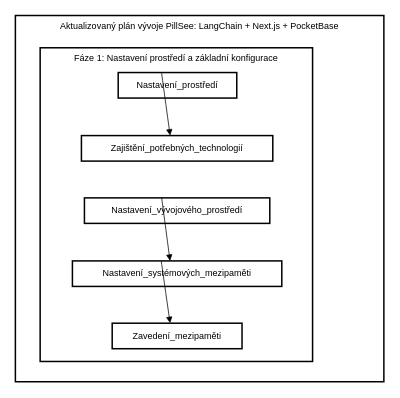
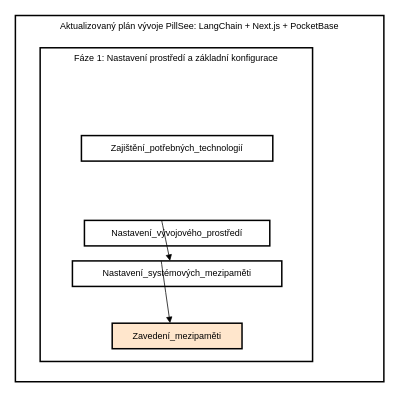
  <mxCell id="0" />
  <mxCell id="1" parent="0" />
  <mxCell id="2" value="Aktualizovaný plán vývoje PillSee: LangChain + Next.js + PocketBase" style="whiteSpace=wrap;strokeWidth=2;verticalAlign=top;" vertex="1" parent="1"><mxGeometry width="491" height="488" as="geometry" x="20" y="20" /></mxCell>
  <mxCell id="3" value="Fáze 1: Nastavení prostředí a základní konfigurace" style="whiteSpace=wrap;strokeWidth=2;verticalAlign=top;" vertex="1" parent="2"><mxGeometry x="33" y="43" width="363" height="418" as="geometry" /></mxCell>
  <mxCell id="4" value="Zajištění_potřebných_technologií" style="whiteSpace=wrap;strokeWidth=2;" vertex="1" parent="3"><mxGeometry x="55" y="117" width="255" height="34" as="geometry" /></mxCell>
- <mxCell id="5" value="Nastavení_prostředí" style="whiteSpace=wrap;strokeWidth=2;" vertex="1" parent="3"><mxGeometry x="104" y="33" width="158" height="34" as="geometry" /></mxCell>
- <mxCell id="6" value="Nastavení_vývojového_prostředí" style="whiteSpace=wrap;strokeWidth=2;" vertex="1" parent="3"><mxGeometry x="59" y="200" width="247" height="34" as="geometry" /></mxCell>
+ <mxCell id="6" value="Nastavení_vývojového_prostředí" style="whiteSpace=wrap;strokeWidth=2;" vertex="1" parent="3"><mxGeometry x="59" y="230" width="247" height="34" as="geometry" /></mxCell>
  <mxCell id="7" value="Nastavení_systémových_mezipaměti" style="whiteSpace=wrap;strokeWidth=2;" vertex="1" parent="3"><mxGeometry x="43" y="284" width="279" height="34" as="geometry" /></mxCell>
- <mxCell id="8" value="Zavedení_mezipaměti" style="whiteSpace=wrap;strokeWidth=2;" vertex="1" parent="3"><mxGeometry x="96" y="367" width="173" height="34" as="geometry" /></mxCell>
- <mxCell id="9" value="" style="curved=1;startArrow=none;endArrow=block;exitX=0.29;exitY=-0.28;entryX=0.37;entryY=-1.28;" edge="1" parent="3" source="5" target="4"><mxGeometry relative="1" as="geometry"><Array as="points" /></mxGeometry></mxCell>
+ <mxCell id="8" value="Zavedení_mezipaměti" style="whiteSpace=wrap;strokeWidth=2;fillColor=#ffe6cc;" vertex="1" parent="3"><mxGeometry x="96" y="367" width="173" height="34" as="geometry" /></mxCell>
  <mxCell id="10" value="" style="curved=1;startArrow=none;endArrow=block;exitX=0.37;exitY=-0.28;entryX=0.38;entryY=-1.28;" edge="1" parent="3" source="6" target="7"><mxGeometry relative="1" as="geometry"><Array as="points" /></mxGeometry></mxCell>
  <mxCell id="11" value="" style="curved=1;startArrow=none;endArrow=block;exitX=0.38;exitY=-0.29;entryX=0.31;entryY=-1.26;" edge="1" parent="3" source="7" target="8"><mxGeometry relative="1" as="geometry"><Array as="points" /></mxGeometry></mxCell>
